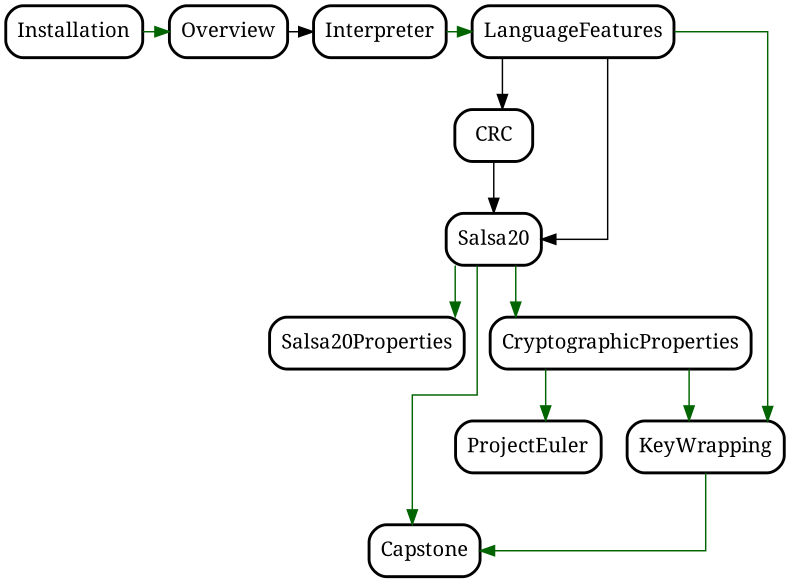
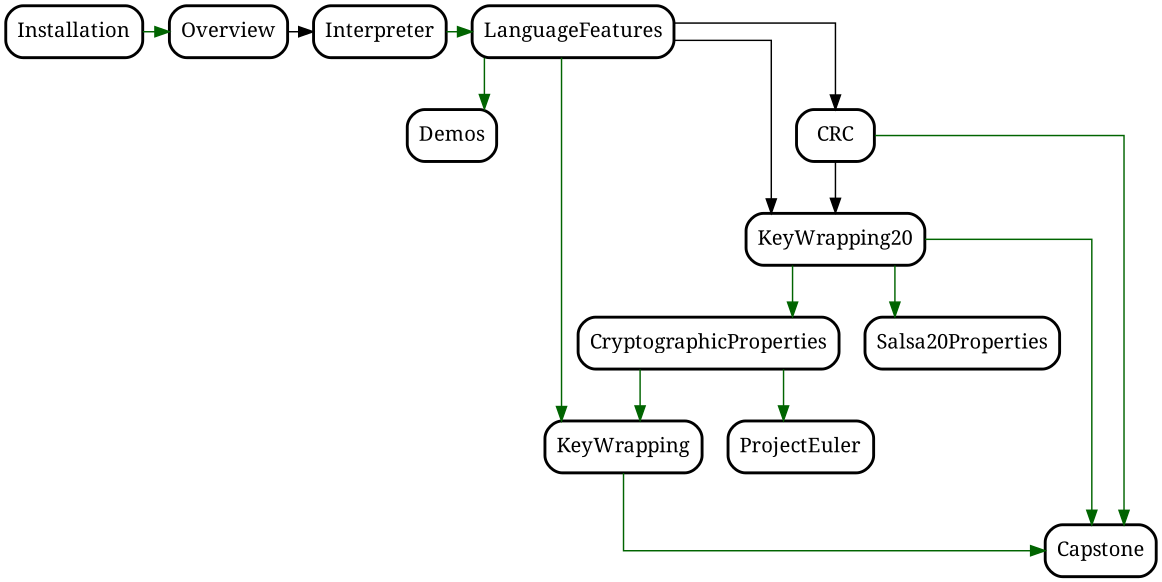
  digraph {
    fontname="Noto Serif"
    splines=ortho
    node [fontname="Noto Serif" penwidth=2 shape=box style=rounded]
    edge [color=darkgreen fontname="Noto Serif" penwidth=1]
    Installation
    Overview
    Interpreter
    LanguageFeatures
+   Demos
    CRC
-   Salsa20
+   Salsa20 [label=KeyWrapping20]
    KeyWrapping
    Capstone
    Salsa20Properties
    CryptographicProperties
    ProjectEuler
    subgraph sub_1 {
      rank=same
      Installation
      Overview
      Interpreter
      LanguageFeatures
    }
    Installation -> Overview
    Overview -> Interpreter [color=black]
    Interpreter -> LanguageFeatures
+   LanguageFeatures -> Demos
    LanguageFeatures -> CRC [color=black]
    LanguageFeatures -> Salsa20 [color=black]
    LanguageFeatures -> KeyWrapping
    CRC -> Salsa20 [color=black]
+   CRC -> Capstone
    Salsa20 -> Capstone
    Salsa20 -> Salsa20Properties
    Salsa20 -> CryptographicProperties
    KeyWrapping -> Capstone
    CryptographicProperties -> KeyWrapping
    CryptographicProperties -> ProjectEuler
  }
